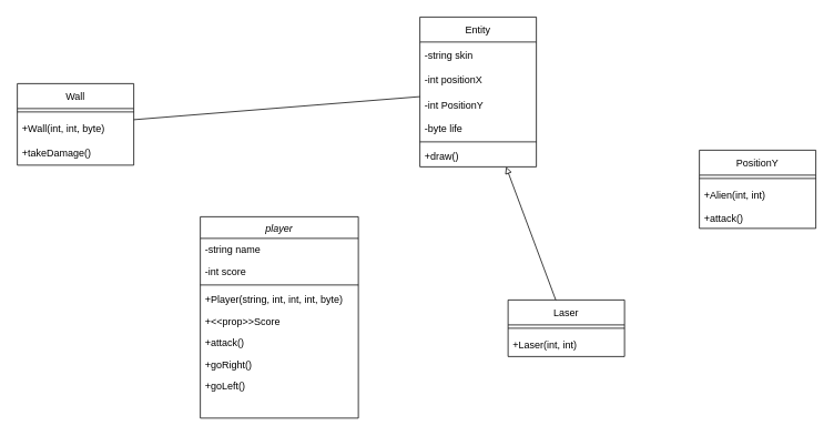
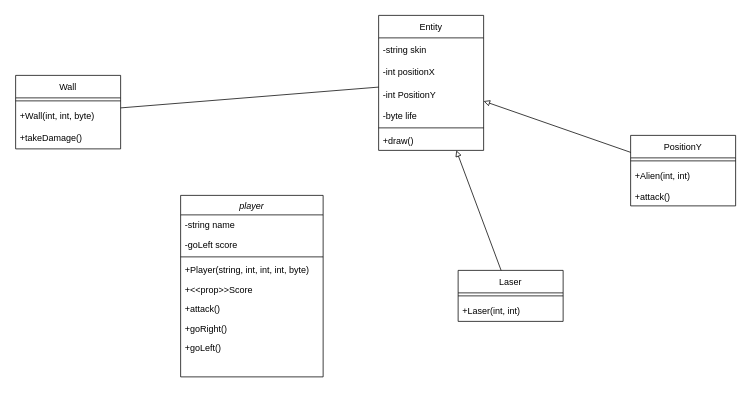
  <mxCell id="0" />
  <mxCell id="1" parent="0" />
  <mxCell id="2" value="player" style="swimlane;fontStyle=2;align=center;verticalAlign=top;childLayout=stackLayout;horizontal=1;startSize=26;horizontalStack=0;resizeParent=1;resizeLast=0;collapsible=1;marginBottom=0;rounded=0;shadow=0;strokeWidth=1;" parent="1" vertex="1"><mxGeometry x="240" y="260" width="190" height="242" as="geometry"><mxRectangle x="230" y="140" width="160" height="26" as="alternateBounds" /></mxGeometry></mxCell>
  <mxCell id="3" value="-string name" style="text;align=left;verticalAlign=top;spacingLeft=4;spacingRight=4;overflow=hidden;rotatable=0;points=[[0,0.5],[1,0.5]];portConstraint=eastwest;" parent="2" vertex="1"><mxGeometry y="26" width="190" height="26" as="geometry" /></mxCell>
- <mxCell id="4" value="-int score" style="text;align=left;verticalAlign=top;spacingLeft=4;spacingRight=4;overflow=hidden;rotatable=0;points=[[0,0.5],[1,0.5]];portConstraint=eastwest;rounded=0;shadow=0;html=0;" parent="2" vertex="1"><mxGeometry y="52" width="190" height="26" as="geometry" /></mxCell>
+ <mxCell id="4" value="-goLeft score" style="text;align=left;verticalAlign=top;spacingLeft=4;spacingRight=4;overflow=hidden;rotatable=0;points=[[0,0.5],[1,0.5]];portConstraint=eastwest;rounded=0;shadow=0;html=0;" parent="2" vertex="1"><mxGeometry y="52" width="190" height="26" as="geometry" /></mxCell>
  <mxCell id="5" value="" style="line;html=1;strokeWidth=1;align=left;verticalAlign=middle;spacingTop=-1;spacingLeft=3;spacingRight=3;rotatable=0;labelPosition=right;points=[];portConstraint=eastwest;" parent="2" vertex="1"><mxGeometry y="78" width="190" height="8" as="geometry" /></mxCell>
  <mxCell id="6" value="+Player(string, int, int, int, byte)" style="text;align=left;verticalAlign=top;spacingLeft=4;spacingRight=4;overflow=hidden;rotatable=0;points=[[0,0.5],[1,0.5]];portConstraint=eastwest;" parent="2" vertex="1"><mxGeometry y="86" width="190" height="26" as="geometry" /></mxCell>
  <mxCell id="7" value="+&lt;&lt;prop&gt;&gt;Score" style="text;align=left;verticalAlign=top;spacingLeft=4;spacingRight=4;overflow=hidden;rotatable=0;points=[[0,0.5],[1,0.5]];portConstraint=eastwest;rounded=0;shadow=0;html=0;" parent="2" vertex="1"><mxGeometry y="112" width="190" height="26" as="geometry" /></mxCell>
  <mxCell id="8" value="+attack()" style="text;align=left;verticalAlign=top;spacingLeft=4;spacingRight=4;overflow=hidden;rotatable=0;points=[[0,0.5],[1,0.5]];portConstraint=eastwest;rounded=0;shadow=0;html=0;" parent="2" vertex="1"><mxGeometry y="138" width="190" height="26" as="geometry" /></mxCell>
  <mxCell id="9" value="+goRight()" style="text;align=left;verticalAlign=top;spacingLeft=4;spacingRight=4;overflow=hidden;rotatable=0;points=[[0,0.5],[1,0.5]];portConstraint=eastwest;rounded=0;shadow=0;html=0;" vertex="1" parent="2"><mxGeometry y="164" width="190" height="26" as="geometry" /></mxCell>
  <mxCell id="10" value="+goLeft()" style="text;align=left;verticalAlign=top;spacingLeft=4;spacingRight=4;overflow=hidden;rotatable=0;points=[[0,0.5],[1,0.5]];portConstraint=eastwest;rounded=0;shadow=0;html=0;" vertex="1" parent="2"><mxGeometry y="190" width="190" height="26" as="geometry" /></mxCell>
  <mxCell id="11" value="PositionY" style="swimlane;fontStyle=0;childLayout=stackLayout;horizontal=1;startSize=30;horizontalStack=0;resizeParent=1;resizeParentMax=0;resizeLast=0;collapsible=1;marginBottom=0;" parent="1" vertex="1"><mxGeometry x="840" y="180" width="140" height="94" as="geometry" /></mxCell>
  <mxCell id="12" value="" style="line;html=1;strokeWidth=1;align=left;verticalAlign=middle;spacingTop=-1;spacingLeft=3;spacingRight=3;rotatable=0;labelPosition=right;points=[];portConstraint=eastwest;" parent="11" vertex="1"><mxGeometry y="30" width="140" height="8" as="geometry" /></mxCell>
  <mxCell id="13" value="+Alien(int, int)" style="text;strokeColor=none;fillColor=none;align=left;verticalAlign=middle;spacingLeft=4;spacingRight=4;overflow=hidden;points=[[0,0.5],[1,0.5]];portConstraint=eastwest;rotatable=0;" parent="11" vertex="1"><mxGeometry y="38" width="140" height="30" as="geometry" /></mxCell>
  <mxCell id="14" value="+attack()" style="text;align=left;verticalAlign=top;spacingLeft=4;spacingRight=4;overflow=hidden;rotatable=0;points=[[0,0.5],[1,0.5]];portConstraint=eastwest;rounded=0;shadow=0;html=0;" parent="11" vertex="1"><mxGeometry y="68" width="140" height="26" as="geometry" /></mxCell>
  <mxCell id="15" value="Wall" style="swimlane;fontStyle=0;childLayout=stackLayout;horizontal=1;startSize=30;horizontalStack=0;resizeParent=1;resizeParentMax=0;resizeLast=0;collapsible=1;marginBottom=0;" parent="1" vertex="1"><mxGeometry x="20" y="100" width="140" height="98" as="geometry" /></mxCell>
  <mxCell id="16" value="" style="line;html=1;strokeWidth=1;align=left;verticalAlign=middle;spacingTop=-1;spacingLeft=3;spacingRight=3;rotatable=0;labelPosition=right;points=[];portConstraint=eastwest;" parent="15" vertex="1"><mxGeometry y="30" width="140" height="8" as="geometry" /></mxCell>
  <mxCell id="17" value="+Wall(int, int, byte)" style="text;strokeColor=none;fillColor=none;align=left;verticalAlign=middle;spacingLeft=4;spacingRight=4;overflow=hidden;points=[[0,0.5],[1,0.5]];portConstraint=eastwest;rotatable=0;" parent="15" vertex="1"><mxGeometry y="38" width="140" height="30" as="geometry" /></mxCell>
  <mxCell id="18" value="+takeDamage()" style="text;strokeColor=none;fillColor=none;align=left;verticalAlign=middle;spacingLeft=4;spacingRight=4;overflow=hidden;points=[[0,0.5],[1,0.5]];portConstraint=eastwest;rotatable=0;" parent="15" vertex="1"><mxGeometry y="68" width="140" height="30" as="geometry" /></mxCell>
  <mxCell id="19" value="Entity" style="swimlane;fontStyle=0;childLayout=stackLayout;horizontal=1;startSize=30;horizontalStack=0;resizeParent=1;resizeParentMax=0;resizeLast=0;collapsible=1;marginBottom=0;" parent="1" vertex="1"><mxGeometry x="504" y="20" width="140" height="180" as="geometry" /></mxCell>
  <mxCell id="20" value="-string skin" style="text;strokeColor=none;fillColor=none;align=left;verticalAlign=middle;spacingLeft=4;spacingRight=4;overflow=hidden;points=[[0,0.5],[1,0.5]];portConstraint=eastwest;rotatable=0;" parent="19" vertex="1"><mxGeometry y="30" width="140" height="30" as="geometry" /></mxCell>
  <mxCell id="21" value="-int positionX" style="text;strokeColor=none;fillColor=none;align=left;verticalAlign=middle;spacingLeft=4;spacingRight=4;overflow=hidden;points=[[0,0.5],[1,0.5]];portConstraint=eastwest;rotatable=0;" parent="19" vertex="1"><mxGeometry y="60" width="140" height="30" as="geometry" /></mxCell>
  <mxCell id="22" value="-int PositionY" style="text;strokeColor=none;fillColor=none;align=left;verticalAlign=middle;spacingLeft=4;spacingRight=4;overflow=hidden;points=[[0,0.5],[1,0.5]];portConstraint=eastwest;rotatable=0;" parent="19" vertex="1"><mxGeometry y="90" width="140" height="30" as="geometry" /></mxCell>
  <mxCell id="23" value="-byte life" style="text;align=left;verticalAlign=top;spacingLeft=4;spacingRight=4;overflow=hidden;rotatable=0;points=[[0,0.5],[1,0.5]];portConstraint=eastwest;rounded=0;shadow=0;html=0;" parent="19" vertex="1"><mxGeometry y="120" width="140" height="26" as="geometry" /></mxCell>
  <mxCell id="24" value="" style="line;html=1;strokeWidth=1;align=left;verticalAlign=middle;spacingTop=-1;spacingLeft=3;spacingRight=3;rotatable=0;labelPosition=right;points=[];portConstraint=eastwest;" parent="19" vertex="1"><mxGeometry y="146" width="140" height="8" as="geometry" /></mxCell>
  <mxCell id="25" value="+draw()" style="text;align=left;verticalAlign=top;spacingLeft=4;spacingRight=4;overflow=hidden;rotatable=0;points=[[0,0.5],[1,0.5]];portConstraint=eastwest;rounded=0;shadow=0;html=0;" parent="19" vertex="1"><mxGeometry y="154" width="140" height="26" as="geometry" /></mxCell>
  <mxCell id="26" value="" style="endArrow=none;html=1;rounded=0;endFill=0;" parent="1" source="15" target="19" edge="1"><mxGeometry width="50" height="50" relative="1" as="geometry"><mxPoint x="420" y="314.291" as="sourcePoint" /><mxPoint x="529.618" y="190" as="targetPoint" /></mxGeometry></mxCell>
+ <mxCell id="27" value="" style="endArrow=block;html=1;rounded=0;endFill=0;" parent="1" source="11" target="19" edge="1"><mxGeometry width="50" height="50" relative="1" as="geometry"><mxPoint x="850" y="254" as="sourcePoint" /><mxPoint x="850" y="160" as="targetPoint" /></mxGeometry></mxCell>
  <mxCell id="28" value="" style="endArrow=none;html=1;rounded=0;startArrow=none;" parent="1" target="11" edge="1"><mxGeometry width="50" height="50" relative="1" as="geometry"><mxPoint x="839.678" y="254.606" as="sourcePoint" /><mxPoint x="660" y="220" as="targetPoint" /></mxGeometry></mxCell>
  <mxCell id="29" value="Laser" style="swimlane;fontStyle=0;childLayout=stackLayout;horizontal=1;startSize=30;horizontalStack=0;resizeParent=1;resizeParentMax=0;resizeLast=0;collapsible=1;marginBottom=0;" parent="1" vertex="1"><mxGeometry x="610" y="360" width="140" height="68" as="geometry" /></mxCell>
  <mxCell id="30" value="" style="line;html=1;strokeWidth=1;align=left;verticalAlign=middle;spacingTop=-1;spacingLeft=3;spacingRight=3;rotatable=0;labelPosition=right;points=[];portConstraint=eastwest;" parent="29" vertex="1"><mxGeometry y="30" width="140" height="8" as="geometry" /></mxCell>
  <mxCell id="31" value="+Laser(int, int)" style="text;strokeColor=none;fillColor=none;align=left;verticalAlign=middle;spacingLeft=4;spacingRight=4;overflow=hidden;points=[[0,0.5],[1,0.5]];portConstraint=eastwest;rotatable=0;" parent="29" vertex="1"><mxGeometry y="38" width="140" height="30" as="geometry" /></mxCell>
  <mxCell id="32" value="" style="endArrow=block;html=1;rounded=0;endFill=0;" parent="1" source="29" target="19" edge="1"><mxGeometry width="50" height="50" relative="1" as="geometry"><mxPoint x="750" y="325.837" as="sourcePoint" /><mxPoint x="554" y="250.003" as="targetPoint" /></mxGeometry></mxCell>
  <mxCell id="33" value="" style="endArrow=none;html=1;rounded=0;startArrow=none;" parent="1" target="2" edge="1"><mxGeometry width="50" height="50" relative="1" as="geometry"><mxPoint x="429.934" y="392.052" as="sourcePoint" /><mxPoint x="660" y="320" as="targetPoint" /></mxGeometry></mxCell>
